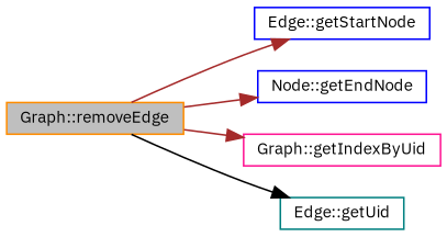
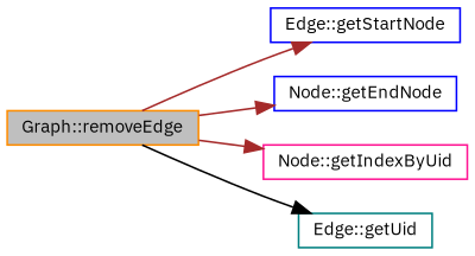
  digraph {
    fontname="IBM Plex Sans"
    rankdir=LR
    node [color=blue fillcolor=white fontname="IBM Plex Sans" fontsize=10 shape=record style=filled]
    edge [color=brown fontname="IBM Plex Sans" fontsize=10 labelfontname=Helvetica labelfontsize=10 style=solid]
    n1 [color=darkorange fillcolor=grey75 fontcolor=black height=0.2 label="Graph::removeEdge" width=0.4]
    n2 [height=0.2 label="Edge::getStartNode" width=0.4]
    n3 [height=0.2 label="Node::getEndNode" width=0.4]
-   n4 [color=deeppink height=0.2 label="Graph::getIndexByUid" width=0.4]
+   n4 [color=deeppink height=0.2 label="Node::getIndexByUid" width=0.4]
    n5 [color=teal height=0.2 label="Edge::getUid" width=0.4]
    n1 -> n2
    n1 -> n3
    n1 -> n4
    n1 -> n5 [color=black]
  }
